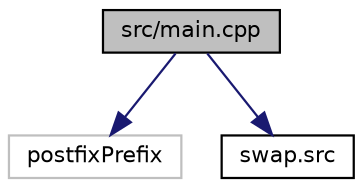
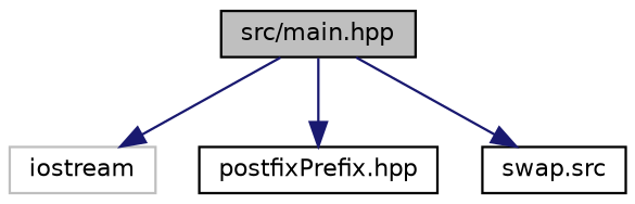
  digraph {
    fontname="DejaVu Sans"
    node [color=black fillcolor=white fontname="DejaVu Sans" fontsize=10 shape=record style=filled]
    edge [color=midnightblue fontname="DejaVu Sans" fontsize=10 labelfontname=Helvetica labelfontsize=10 style=solid]
-   n1 [fillcolor=grey75 fontcolor=black height=0.2 label="src/main.cpp" width=0.4]
-   n2 [color=grey75 height=0.2 label=postfixPrefix width=0.4]
+   n1 [fillcolor=grey75 fontcolor=black height=0.2 label="src/main.hpp" width=0.4]
+   n2 [color=grey75 height=0.2 label=iostream width=0.4]
+   n3 [height=0.2 label="postfixPrefix.hpp" width=0.4]
    n4 [height=0.2 label="swap.src" width=0.4]
    n1 -> n2
+   n1 -> n3
    n1 -> n4
  }
